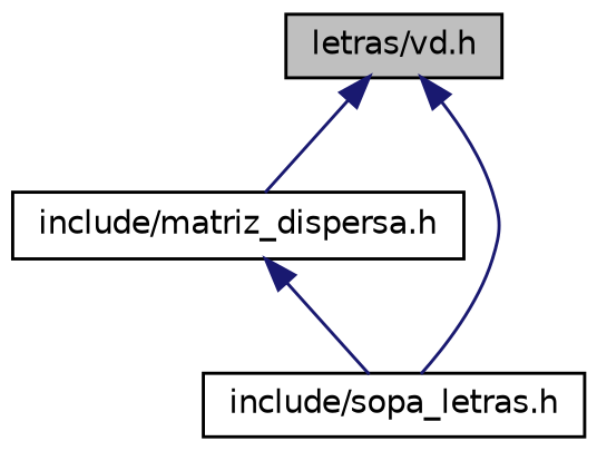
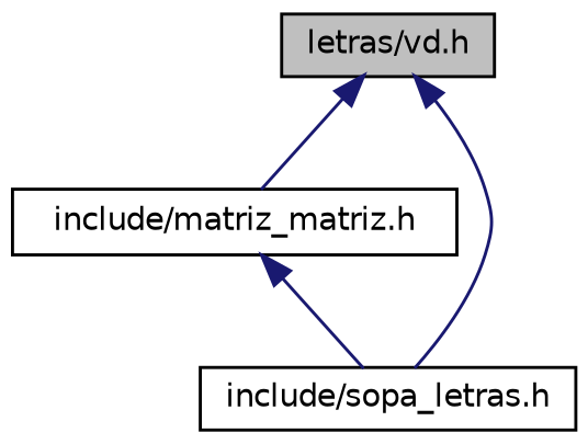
  digraph {
    node [color=black fillcolor=white fontname=Helvetica fontsize=10 shape=record style=filled]
    edge [color=midnightblue dir=back fontname=Helvetica fontsize=10 labelfontname=Helvetica labelfontsize=10 style=solid]
    n1 [fillcolor=grey75 fontcolor=black height=0.2 label="letras/vd.h" width=0.4]
-   n2 [height=0.2 label="include/matriz_dispersa.h" width=0.4]
+   n2 [height=0.2 label="include/matriz_matriz.h" width=0.4]
    n3 [height=0.2 label="include/sopa_letras.h" width=0.4]
    n1 -> n2
    n1 -> n3
    n2 -> n3
  }
